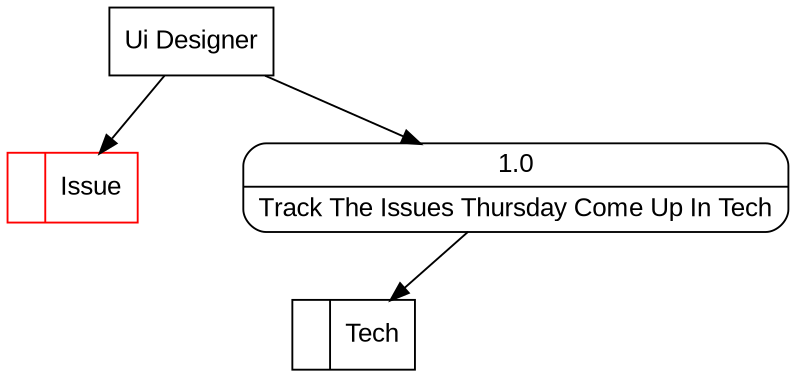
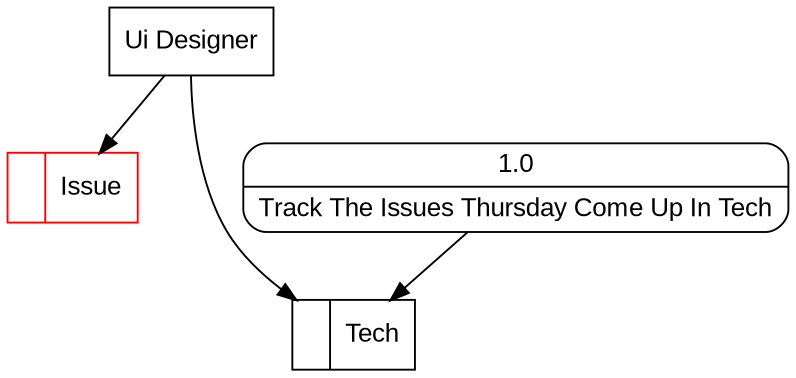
  digraph {
    fontname="Liberation Sans"
    node [fontname="Liberation Sans" shape=record]
    edge [fontname="Liberation Sans"]
    n1 [color=red label="<f0>  |<f1> Issue "]
    n2 [label="<f0>  |<f1> Tech "]
    n3 [label="Ui Designer" shape=box]
    n4 [label="{<f0> 1.0|<f1> Track The Issues Thursday Come Up In Tech }" shape=Mrecord]
    n3 -> n1
-   n3 -> n4
+   n3 -> n2
    n4 -> n2
  }
